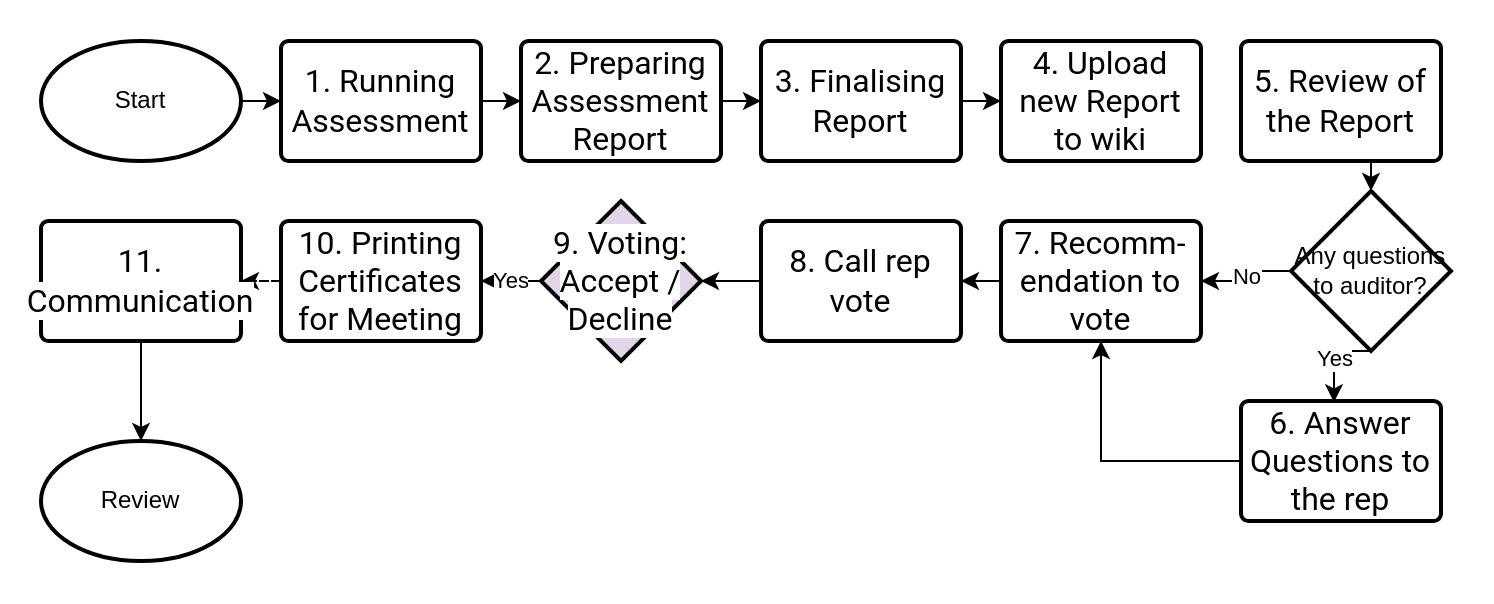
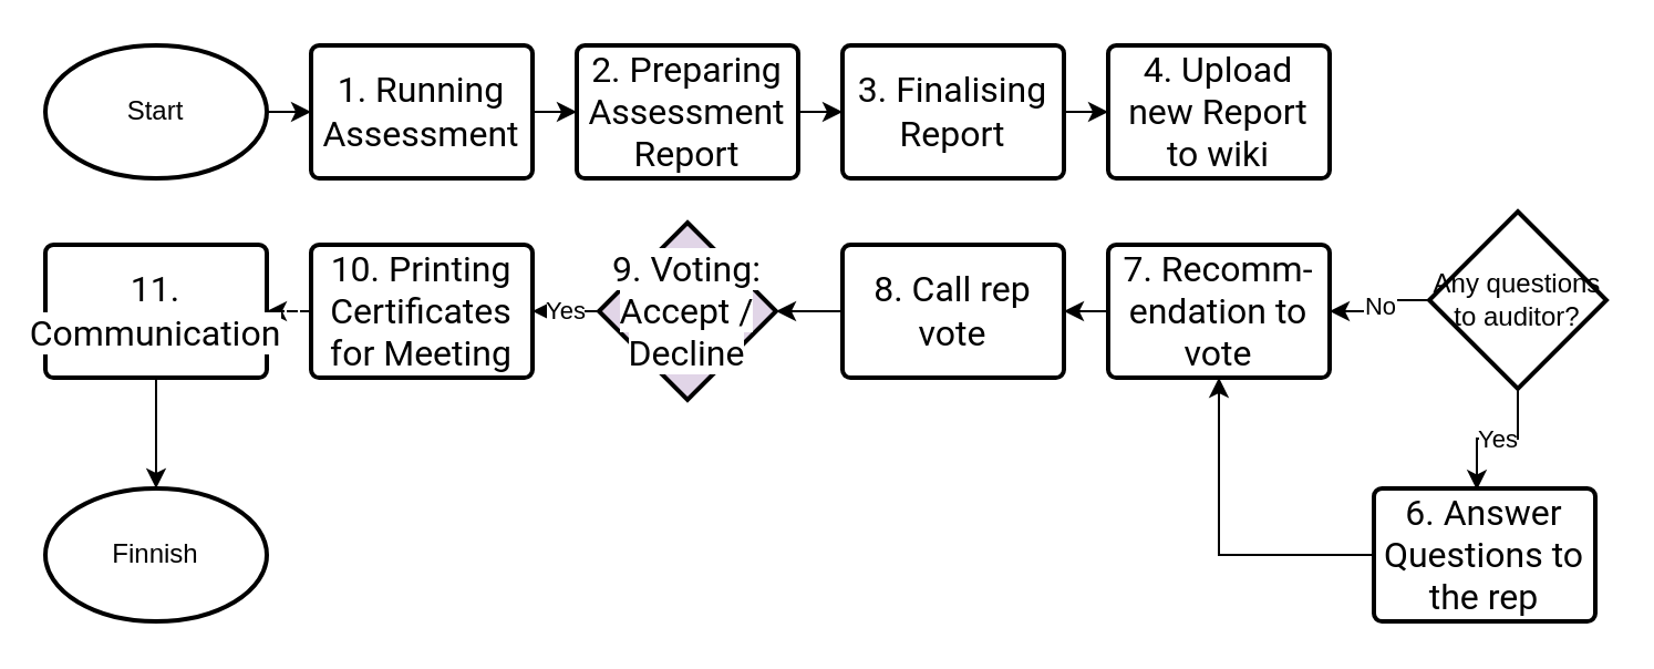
  <mxCell id="0" />
  <mxCell id="1" parent="0" />
  <mxCell id="2" style="edgeStyle=orthogonalEdgeStyle;rounded=0;orthogonalLoop=1;jettySize=auto;html=1;" edge="1" parent="1" source="3" target="5"><mxGeometry relative="1" as="geometry" /></mxCell>
  <mxCell id="3" value="Start" style="strokeWidth=2;html=1;shape=mxgraph.flowchart.start_1;whiteSpace=wrap;" vertex="1" parent="1"><mxGeometry y="20" width="100" height="60" as="geometry" x="20" /></mxCell>
  <mxCell id="4" style="edgeStyle=orthogonalEdgeStyle;rounded=0;orthogonalLoop=1;jettySize=auto;html=1;exitX=1;exitY=0.5;exitDx=0;exitDy=0;exitPerimeter=0;entryX=0;entryY=0.5;entryDx=0;entryDy=0;entryPerimeter=0;" edge="1" parent="1" source="5" target="7"><mxGeometry relative="1" as="geometry" /></mxCell>
  <mxCell id="5" value="&lt;span style=&quot;font-family: Roboto, &amp;quot;Segoe UI&amp;quot;, Verdana, &amp;quot;Bitstream Vera Sans&amp;quot;, Helvetica, sans-serif; font-size: 16px; text-align: start; background-color: rgb(255, 255, 255);&quot;&gt;1. Running Assessment&lt;/span&gt;" style="strokeWidth=2;html=1;shape=mxgraph.flowchart.terminator;whiteSpace=wrap;" vertex="1" parent="1"><mxGeometry x="140" y="20" width="100" height="60" as="geometry" /></mxCell>
  <mxCell id="6" style="edgeStyle=orthogonalEdgeStyle;rounded=0;orthogonalLoop=1;jettySize=auto;html=1;exitX=1;exitY=0.5;exitDx=0;exitDy=0;exitPerimeter=0;entryX=0;entryY=0.5;entryDx=0;entryDy=0;entryPerimeter=0;" edge="1" parent="1" source="7" target="12"><mxGeometry relative="1" as="geometry" /></mxCell>
  <mxCell id="7" value="&lt;span style=&quot;font-family: Roboto, &amp;quot;Segoe UI&amp;quot;, Verdana, &amp;quot;Bitstream Vera Sans&amp;quot;, Helvetica, sans-serif; font-size: 16px; text-align: start; background-color: rgb(255, 255, 255);&quot;&gt;2. Preparing Assessment Report&lt;/span&gt;" style="strokeWidth=2;html=1;shape=mxgraph.flowchart.terminator;whiteSpace=wrap;" vertex="1" parent="1"><mxGeometry x="260" y="20" width="100" height="60" as="geometry" /></mxCell>
  <mxCell id="8" value="Yes" style="edgeStyle=orthogonalEdgeStyle;rounded=0;orthogonalLoop=1;jettySize=auto;html=1;exitX=0.5;exitY=1;exitDx=0;exitDy=0;exitPerimeter=0;entryX=0.465;entryY=0.011;entryDx=0;entryDy=0;entryPerimeter=0;" edge="1" parent="1" source="10" target="18"><mxGeometry relative="1" as="geometry" /></mxCell>
  <mxCell id="9" value="No" style="edgeStyle=orthogonalEdgeStyle;rounded=0;orthogonalLoop=1;jettySize=auto;html=1;exitX=0;exitY=0.5;exitDx=0;exitDy=0;exitPerimeter=0;" edge="1" parent="1" source="10" target="20"><mxGeometry relative="1" as="geometry" /></mxCell>
  <mxCell id="10" value="Any questions to auditor?" style="strokeWidth=2;html=1;shape=mxgraph.flowchart.decision;whiteSpace=wrap;" vertex="1" parent="1"><mxGeometry x="645" y="95" width="80" height="80" as="geometry" /></mxCell>
  <mxCell id="11" style="edgeStyle=orthogonalEdgeStyle;rounded=0;orthogonalLoop=1;jettySize=auto;html=1;exitX=1;exitY=0.5;exitDx=0;exitDy=0;exitPerimeter=0;entryX=0;entryY=0.5;entryDx=0;entryDy=0;entryPerimeter=0;" edge="1" parent="1" source="12" target="13"><mxGeometry relative="1" as="geometry" /></mxCell>
  <mxCell id="12" value="&lt;span style=&quot;font-family: Roboto, &amp;quot;Segoe UI&amp;quot;, Verdana, &amp;quot;Bitstream Vera Sans&amp;quot;, Helvetica, sans-serif; font-size: 16px; text-align: start; background-color: rgb(255, 255, 255);&quot;&gt;3. Finalising Report&lt;/span&gt;" style="strokeWidth=2;html=1;shape=mxgraph.flowchart.terminator;whiteSpace=wrap;" vertex="1" parent="1"><mxGeometry x="380" y="20" width="100" height="60" as="geometry" /></mxCell>
  <mxCell id="13" value="&lt;span style=&quot;font-family: Roboto, &amp;quot;Segoe UI&amp;quot;, Verdana, &amp;quot;Bitstream Vera Sans&amp;quot;, Helvetica, sans-serif; font-size: 16px; text-align: start; background-color: rgb(255, 255, 255);&quot;&gt;4. Upload new Report to wiki&lt;/span&gt;" style="strokeWidth=2;html=1;shape=mxgraph.flowchart.terminator;whiteSpace=wrap;" vertex="1" parent="1"><mxGeometry x="500" y="20" width="100" height="60" as="geometry" /></mxCell>
- <mxCell id="14" value="Review" style="strokeWidth=2;html=1;shape=mxgraph.flowchart.start_1;whiteSpace=wrap;" vertex="1" parent="1"><mxGeometry y="220" width="100" height="60" as="geometry" x="20" /></mxCell>
- <mxCell id="15" style="edgeStyle=orthogonalEdgeStyle;rounded=0;orthogonalLoop=1;jettySize=auto;html=1;exitX=0.5;exitY=1;exitDx=0;exitDy=0;exitPerimeter=0;entryX=0.5;entryY=0;entryDx=0;entryDy=0;entryPerimeter=0;" edge="1" parent="1" source="16" target="10"><mxGeometry relative="1" as="geometry" /></mxCell>
- <mxCell id="16" value="&lt;span style=&quot;font-family: Roboto, &amp;quot;Segoe UI&amp;quot;, Verdana, &amp;quot;Bitstream Vera Sans&amp;quot;, Helvetica, sans-serif; font-size: 16px; text-align: start; background-color: rgb(255, 255, 255);&quot;&gt;5. Review of the Report&lt;/span&gt;" style="strokeWidth=2;html=1;shape=mxgraph.flowchart.process;whiteSpace=wrap;" vertex="1" parent="1"><mxGeometry x="620" y="20" width="100" height="60" as="geometry" /></mxCell>
+ <mxCell id="14" value="Finnish" style="strokeWidth=2;html=1;shape=mxgraph.flowchart.start_1;whiteSpace=wrap;" vertex="1" parent="1"><mxGeometry y="220" width="100" height="60" as="geometry" x="20" /></mxCell>
  <mxCell id="17" style="edgeStyle=orthogonalEdgeStyle;rounded=0;orthogonalLoop=1;jettySize=auto;html=1;entryX=0.5;entryY=1;entryDx=0;entryDy=0;entryPerimeter=0;" edge="1" parent="1" source="18" target="20"><mxGeometry relative="1" as="geometry" /></mxCell>
- <mxCell id="18" value="&lt;span style=&quot;font-family: Roboto, &amp;quot;Segoe UI&amp;quot;, Verdana, &amp;quot;Bitstream Vera Sans&amp;quot;, Helvetica, sans-serif; font-size: 16px; text-align: start; background-color: rgb(255, 255, 255);&quot;&gt;6. Answer Questions to the rep&lt;/span&gt;" style="strokeWidth=2;html=1;shape=mxgraph.flowchart.process;whiteSpace=wrap;" vertex="1" parent="1"><mxGeometry x="620" y="200" width="100" height="60" as="geometry" /></mxCell>
+ <mxCell id="18" value="&lt;span style=&quot;font-family: Roboto, &amp;quot;Segoe UI&amp;quot;, Verdana, &amp;quot;Bitstream Vera Sans&amp;quot;, Helvetica, sans-serif; font-size: 16px; text-align: start; background-color: rgb(255, 255, 255);&quot;&gt;6. Answer Questions to the rep&lt;/span&gt;" style="strokeWidth=2;html=1;shape=mxgraph.flowchart.process;whiteSpace=wrap;" vertex="1" parent="1"><mxGeometry x="620" y="220" width="100" height="60" as="geometry" /></mxCell>
  <mxCell id="19" style="edgeStyle=orthogonalEdgeStyle;rounded=0;orthogonalLoop=1;jettySize=auto;html=1;entryX=1;entryY=0.5;entryDx=0;entryDy=0;entryPerimeter=0;" edge="1" parent="1" source="20" target="22"><mxGeometry relative="1" as="geometry" /></mxCell>
  <mxCell id="20" value="&lt;span style=&quot;font-family: Roboto, &amp;quot;Segoe UI&amp;quot;, Verdana, &amp;quot;Bitstream Vera Sans&amp;quot;, Helvetica, sans-serif; font-size: 16px; text-align: start; background-color: rgb(255, 255, 255);&quot;&gt;7. Recomm-endation to vote&lt;/span&gt;" style="strokeWidth=2;html=1;shape=mxgraph.flowchart.terminator;whiteSpace=wrap;" vertex="1" parent="1"><mxGeometry x="500" y="110" width="100" height="60" as="geometry" /></mxCell>
  <mxCell id="21" style="edgeStyle=orthogonalEdgeStyle;rounded=0;orthogonalLoop=1;jettySize=auto;html=1;entryX=1;entryY=0.5;entryDx=0;entryDy=0;" edge="1" parent="1" source="22" target="26"><mxGeometry relative="1" as="geometry" /></mxCell>
  <mxCell id="22" value="&lt;span style=&quot;font-family: Roboto, &amp;quot;Segoe UI&amp;quot;, Verdana, &amp;quot;Bitstream Vera Sans&amp;quot;, Helvetica, sans-serif; font-size: 16px; text-align: start; background-color: rgb(255, 255, 255);&quot;&gt;8. Call rep vote&lt;/span&gt;" style="strokeWidth=2;html=1;shape=mxgraph.flowchart.process;whiteSpace=wrap;" vertex="1" parent="1"><mxGeometry x="380" y="110" width="100" height="60" as="geometry" /></mxCell>
  <mxCell id="23" value="" style="edgeStyle=orthogonalEdgeStyle;rounded=0;orthogonalLoop=1;jettySize=auto;html=1;dashed=1;" edge="1" parent="1" source="24" target="28"><mxGeometry relative="1" as="geometry" /></mxCell>
  <mxCell id="24" value="&lt;span style=&quot;font-family: Roboto, &amp;quot;Segoe UI&amp;quot;, Verdana, &amp;quot;Bitstream Vera Sans&amp;quot;, Helvetica, sans-serif; font-size: 16px; text-align: start; background-color: rgb(255, 255, 255);&quot;&gt;10. Printing Certificates for Meeting&lt;/span&gt;" style="strokeWidth=2;html=1;shape=mxgraph.flowchart.process;whiteSpace=wrap;" vertex="1" parent="1"><mxGeometry x="140" y="110" width="100" height="60" as="geometry" /></mxCell>
  <mxCell id="25" value="Yes" style="edgeStyle=orthogonalEdgeStyle;rounded=0;orthogonalLoop=1;jettySize=auto;html=1;exitX=0;exitY=0.5;exitDx=0;exitDy=0;entryX=1;entryY=0.5;entryDx=0;entryDy=0;entryPerimeter=0;" edge="1" parent="1" source="26" target="24"><mxGeometry relative="1" as="geometry" /></mxCell>
  <mxCell id="26" value="&lt;span style=&quot;font-family: Roboto, &amp;quot;Segoe UI&amp;quot;, Verdana, &amp;quot;Bitstream Vera Sans&amp;quot;, Helvetica, sans-serif; font-size: 16px; text-align: start; background-color: rgb(255, 255, 255);&quot;&gt;9. Voting: Accept / Decline&lt;/span&gt;" style="rhombus;whiteSpace=wrap;html=1;strokeWidth=2;fillColor=#e1d5e7;" vertex="1" parent="1"><mxGeometry x="270" y="100" width="80" height="80" as="geometry" /></mxCell>
  <mxCell id="27" style="edgeStyle=orthogonalEdgeStyle;rounded=0;orthogonalLoop=1;jettySize=auto;html=1;entryX=0.5;entryY=0;entryDx=0;entryDy=0;entryPerimeter=0;" edge="1" parent="1" source="28" target="14"><mxGeometry relative="1" as="geometry" /></mxCell>
  <mxCell id="28" value="&lt;span style=&quot;font-family: Roboto, &amp;quot;Segoe UI&amp;quot;, Verdana, &amp;quot;Bitstream Vera Sans&amp;quot;, Helvetica, sans-serif; font-size: 16px; text-align: start; background-color: rgb(255, 255, 255);&quot;&gt;11. Communication&lt;/span&gt;" style="strokeWidth=2;html=1;shape=mxgraph.flowchart.process;whiteSpace=wrap;" vertex="1" parent="1"><mxGeometry y="110" width="100" height="60" as="geometry" x="20" /></mxCell>
  <mxCell id="29" value="&lt;span style=&quot;font-family: Roboto, &amp;quot;Segoe UI&amp;quot;, Verdana, &amp;quot;Bitstream Vera Sans&amp;quot;, Helvetica, sans-serif; font-size: 16px; text-align: start; background-color: rgb(255, 255, 255);&quot;&gt;1. Running Assessment&lt;/span&gt;" style="strokeWidth=2;html=1;shape=mxgraph.flowchart.terminator;whiteSpace=wrap;" vertex="1" parent="1"><mxGeometry x="140" y="20" width="100" height="60" as="geometry" /></mxCell>
  <mxCell id="30" value="&lt;span style=&quot;font-family: Roboto, &amp;quot;Segoe UI&amp;quot;, Verdana, &amp;quot;Bitstream Vera Sans&amp;quot;, Helvetica, sans-serif; font-size: 16px; text-align: start; background-color: rgb(255, 255, 255);&quot;&gt;2. Preparing Assessment Report&lt;/span&gt;" style="strokeWidth=2;html=1;shape=mxgraph.flowchart.terminator;whiteSpace=wrap;" vertex="1" parent="1"><mxGeometry x="260" y="20" width="100" height="60" as="geometry" /></mxCell>
  <mxCell id="31" value="&lt;span style=&quot;font-family: Roboto, &amp;quot;Segoe UI&amp;quot;, Verdana, &amp;quot;Bitstream Vera Sans&amp;quot;, Helvetica, sans-serif; font-size: 16px; text-align: start; background-color: rgb(255, 255, 255);&quot;&gt;3. Finalising Report&lt;/span&gt;" style="strokeWidth=2;html=1;shape=mxgraph.flowchart.terminator;whiteSpace=wrap;" vertex="1" parent="1"><mxGeometry x="380" y="20" width="100" height="60" as="geometry" /></mxCell>
  <mxCell id="32" value="&lt;span style=&quot;font-family: Roboto, &amp;quot;Segoe UI&amp;quot;, Verdana, &amp;quot;Bitstream Vera Sans&amp;quot;, Helvetica, sans-serif; font-size: 16px; text-align: start; background-color: rgb(255, 255, 255);&quot;&gt;4. Upload new Report to wiki&lt;/span&gt;" style="strokeWidth=2;html=1;shape=mxgraph.flowchart.terminator;whiteSpace=wrap;" vertex="1" parent="1"><mxGeometry x="500" y="20" width="100" height="60" as="geometry" /></mxCell>
  <mxCell id="33" value="&lt;span style=&quot;font-family: Roboto, &amp;quot;Segoe UI&amp;quot;, Verdana, &amp;quot;Bitstream Vera Sans&amp;quot;, Helvetica, sans-serif; font-size: 16px; text-align: start; background-color: rgb(255, 255, 255);&quot;&gt;1. Running Assessment&lt;/span&gt;" style="strokeWidth=2;html=1;shape=mxgraph.flowchart.process;whiteSpace=wrap;" vertex="1" parent="1"><mxGeometry x="140" y="20" width="100" height="60" as="geometry" /></mxCell>
  <mxCell id="34" value="&lt;span style=&quot;font-family: Roboto, &amp;quot;Segoe UI&amp;quot;, Verdana, &amp;quot;Bitstream Vera Sans&amp;quot;, Helvetica, sans-serif; font-size: 16px; text-align: start; background-color: rgb(255, 255, 255);&quot;&gt;2. Preparing Assessment Report&lt;/span&gt;" style="strokeWidth=2;html=1;shape=mxgraph.flowchart.process;whiteSpace=wrap;" vertex="1" parent="1"><mxGeometry x="260" y="20" width="100" height="60" as="geometry" /></mxCell>
  <mxCell id="35" value="&lt;span style=&quot;font-family: Roboto, &amp;quot;Segoe UI&amp;quot;, Verdana, &amp;quot;Bitstream Vera Sans&amp;quot;, Helvetica, sans-serif; font-size: 16px; text-align: start; background-color: rgb(255, 255, 255);&quot;&gt;3. Finalising Report&lt;/span&gt;" style="strokeWidth=2;html=1;shape=mxgraph.flowchart.process;whiteSpace=wrap;" vertex="1" parent="1"><mxGeometry x="380" y="20" width="100" height="60" as="geometry" /></mxCell>
  <mxCell id="36" value="&lt;span style=&quot;font-family: Roboto, &amp;quot;Segoe UI&amp;quot;, Verdana, &amp;quot;Bitstream Vera Sans&amp;quot;, Helvetica, sans-serif; font-size: 16px; text-align: start; background-color: rgb(255, 255, 255);&quot;&gt;4. Upload new Report to wiki&lt;/span&gt;" style="strokeWidth=2;html=1;shape=mxgraph.flowchart.process;whiteSpace=wrap;" vertex="1" parent="1"><mxGeometry x="500" y="20" width="100" height="60" as="geometry" /></mxCell>
  <mxCell id="37" value="&lt;span style=&quot;font-family: Roboto, &amp;quot;Segoe UI&amp;quot;, Verdana, &amp;quot;Bitstream Vera Sans&amp;quot;, Helvetica, sans-serif; font-size: 16px; text-align: start; background-color: rgb(255, 255, 255);&quot;&gt;7. Recomm-endation to vote&lt;/span&gt;" style="strokeWidth=2;html=1;shape=mxgraph.flowchart.process;whiteSpace=wrap;" vertex="1" parent="1"><mxGeometry x="500" y="110" width="100" height="60" as="geometry" /></mxCell>
